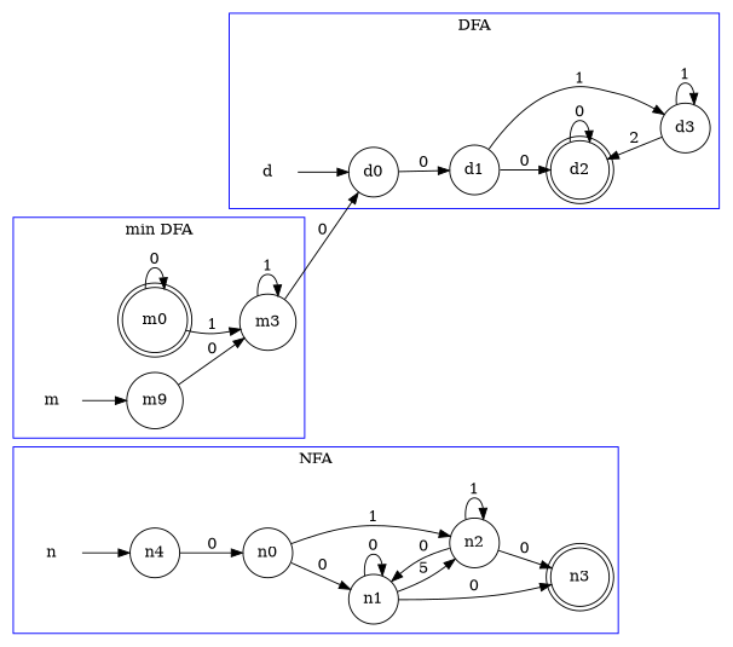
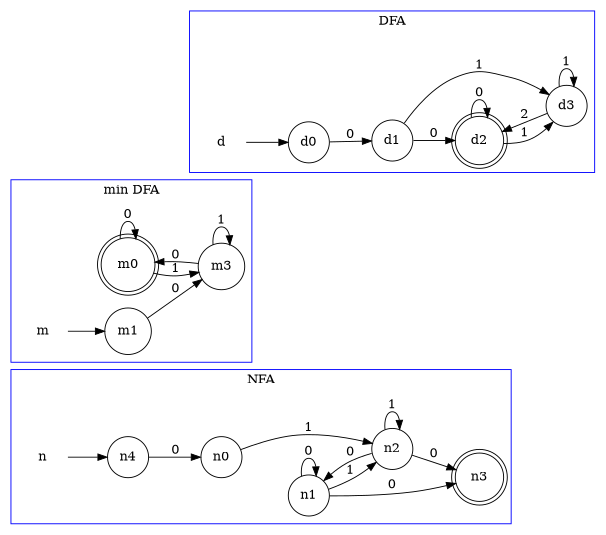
  digraph {
    rankdir=LR
    node [shape=circle]
    n3 [shape=doublecircle]
    n [shape=plaintext]
    n4
    n0
    n1
    n2
    d2 [shape=doublecircle]
    d3
    d [shape=plaintext]
    d0
    d1
    m0 [shape=doublecircle]
    m2 [label=m3]
    m [shape=plaintext]
-   m1 [label=m9]
+   m1
    subgraph cluster_1 {
      color=blue
      label=NFA
      n3
      n
      n4
      n0
      n1
      n2
    }
    subgraph cluster_2 {
      color=blue
      label=DFA
      d2
      d3
      d
      d0
      d1
    }
    subgraph cluster_3 {
      color=blue
      label="min DFA"
      m0
      m2
      m
      m1
    }
    n -> n4
    n4 -> n0 [label=0]
-   n0 -> n1 [label=0]
    n0 -> n2 [label=1]
    n1 -> n3 [label=0]
    n1 -> n1 [label=0]
-   n1 -> n2 [label=5]
+   n1 -> n2 [label=1]
    n2 -> n3 [label=0]
    n2 -> n1 [label=0]
    n2 -> n2 [label=1]
    d2 -> d2 [label=0]
+   d2 -> d3 [label=1]
    d3 -> d2 [label=2]
    d3 -> d3 [label=1]
    d -> d0
    d0 -> d1 [label=0]
    d1 -> d2 [label=0]
    d1 -> d3 [label=1]
    m0 -> m0 [label=0]
    m0 -> m2 [label=1]
-   m2 -> d0 [label=0]
+   m2 -> m0 [label=0]
    m2 -> m2 [label=1]
    m -> m1
    m1 -> m2 [label=0]
  }
